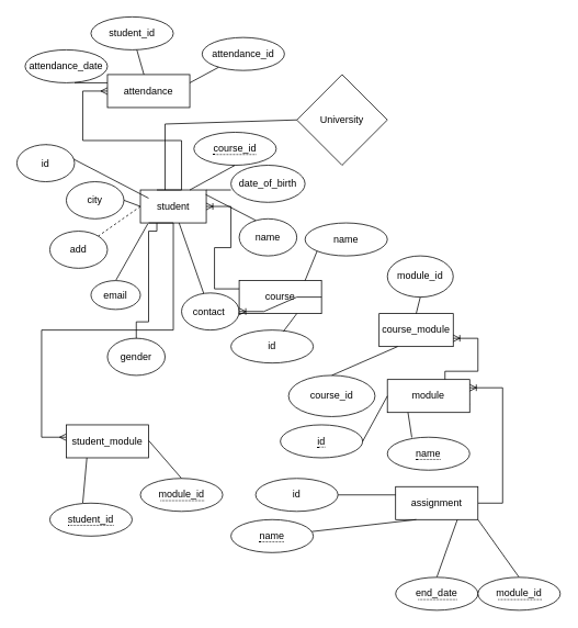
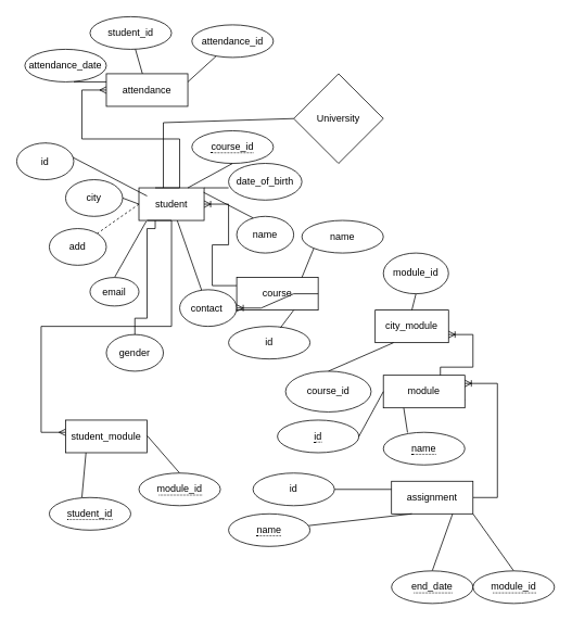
  <mxCell id="0" />
  <mxCell id="1" parent="0" />
  <mxCell id="2" value="University" style="rhombus;whiteSpace=wrap;html=1;" vertex="1" parent="1"><mxGeometry x="360" y="90" width="110" height="110" as="geometry" /></mxCell>
  <mxCell id="3" value="" style="endArrow=none;html=1;rounded=0;entryX=0;entryY=0.5;entryDx=0;entryDy=0;" edge="1" parent="1" target="2"><mxGeometry width="50" height="50" relative="1" as="geometry"><mxPoint x="200" y="240" as="sourcePoint" /><mxPoint x="410" y="150" as="targetPoint" /><Array as="points"><mxPoint x="200" y="150" /></Array></mxGeometry></mxCell>
  <mxCell id="4" style="edgeStyle=orthogonalEdgeStyle;rounded=0;orthogonalLoop=1;jettySize=auto;html=1;exitX=0.25;exitY=1;exitDx=0;exitDy=0;entryX=0.5;entryY=1;entryDx=0;entryDy=0;" edge="1" parent="1" source="5" target="16"><mxGeometry relative="1" as="geometry"><Array as="points"><mxPoint x="180" y="280" /><mxPoint x="180" y="390" /><mxPoint x="165" y="390" /></Array></mxGeometry></mxCell>
  <mxCell id="5" value="student" style="rounded=0;whiteSpace=wrap;html=1;" vertex="1" parent="1"><mxGeometry x="170" y="230" width="80" height="40" as="geometry" /></mxCell>
  <mxCell id="6" value="" style="endArrow=none;html=1;rounded=0;exitX=0.5;exitY=0;exitDx=0;exitDy=0;" edge="1" parent="1" source="12"><mxGeometry width="50" height="50" relative="1" as="geometry"><mxPoint x="300" y="310" as="sourcePoint" /><mxPoint x="180" y="240" as="targetPoint" /></mxGeometry></mxCell>
  <mxCell id="7" value="" style="endArrow=none;html=1;rounded=0;exitX=0.395;exitY=0.059;exitDx=0;exitDy=0;exitPerimeter=0;" edge="1" parent="1" source="13" target="5"><mxGeometry width="50" height="50" relative="1" as="geometry"><mxPoint x="240" y="350" as="sourcePoint" /><mxPoint x="270" y="287.5" as="targetPoint" /><Array as="points" /></mxGeometry></mxCell>
  <mxCell id="8" value="" style="endArrow=none;html=1;rounded=0;exitX=0;exitY=0.5;exitDx=0;exitDy=0;dashed=1;" edge="1" parent="1" source="5" target="14"><mxGeometry width="50" height="50" relative="1" as="geometry"><mxPoint x="330" y="298" as="sourcePoint" /><mxPoint x="100" y="270" as="targetPoint" /></mxGeometry></mxCell>
  <mxCell id="9" value="" style="endArrow=none;html=1;rounded=0;exitX=0.113;exitY=1.025;exitDx=0;exitDy=0;exitPerimeter=0;" edge="1" parent="1" source="5"><mxGeometry width="50" height="50" relative="1" as="geometry"><mxPoint x="170" y="290" as="sourcePoint" /><mxPoint x="140" y="340" as="targetPoint" /></mxGeometry></mxCell>
  <mxCell id="10" value="" style="endArrow=none;html=1;rounded=0;exitX=0.992;exitY=0.14;exitDx=0;exitDy=0;exitPerimeter=0;entryX=0.29;entryY=0.044;entryDx=0;entryDy=0;entryPerimeter=0;" edge="1" parent="1" source="5" target="11"><mxGeometry width="50" height="50" relative="1" as="geometry"><mxPoint x="350" y="318" as="sourcePoint" /><mxPoint x="320" y="260" as="targetPoint" /></mxGeometry></mxCell>
  <mxCell id="11" value="name" style="ellipse;whiteSpace=wrap;html=1;" vertex="1" parent="1"><mxGeometry x="290" y="265" width="70" height="45" as="geometry" /></mxCell>
  <mxCell id="12" value="id" style="ellipse;whiteSpace=wrap;html=1;" vertex="1" parent="1"><mxGeometry x="20" y="175" width="70" height="45" as="geometry" /></mxCell>
  <mxCell id="13" value="contact&amp;nbsp;" style="ellipse;whiteSpace=wrap;html=1;" vertex="1" parent="1"><mxGeometry x="220" y="355" width="70" height="45" as="geometry" /></mxCell>
  <mxCell id="14" value="add" style="ellipse;whiteSpace=wrap;html=1;" vertex="1" parent="1"><mxGeometry x="60" y="280" width="70" height="45" as="geometry" /></mxCell>
  <mxCell id="15" value="email" style="ellipse;whiteSpace=wrap;html=1;" vertex="1" parent="1"><mxGeometry x="110" y="340" width="60" height="35" as="geometry" /></mxCell>
  <mxCell id="16" value="gender" style="ellipse;whiteSpace=wrap;html=1;" vertex="1" parent="1"><mxGeometry x="130" y="410" width="70" height="45" as="geometry" /></mxCell>
  <mxCell id="17" value="city" style="ellipse;whiteSpace=wrap;html=1;" vertex="1" parent="1"><mxGeometry x="80" y="220" width="70" height="45" as="geometry" /></mxCell>
  <mxCell id="18" value="" style="endArrow=none;html=1;rounded=0;exitX=1;exitY=0.5;exitDx=0;exitDy=0;entryX=0;entryY=0.5;entryDx=0;entryDy=0;" edge="1" parent="1" source="17" target="5"><mxGeometry width="50" height="50" relative="1" as="geometry"><mxPoint x="130" y="310" as="sourcePoint" /><mxPoint x="160" y="250" as="targetPoint" /></mxGeometry></mxCell>
  <mxCell id="19" value="date_of_birth" style="ellipse;whiteSpace=wrap;html=1;" vertex="1" parent="1"><mxGeometry x="280" y="200" width="90" height="45" as="geometry" /></mxCell>
  <mxCell id="20" value="" style="endArrow=none;html=1;rounded=0;exitX=1;exitY=0;exitDx=0;exitDy=0;" edge="1" parent="1" source="5"><mxGeometry width="50" height="50" relative="1" as="geometry"><mxPoint x="250" y="280" as="sourcePoint" /><mxPoint x="280" y="230" as="targetPoint" /></mxGeometry></mxCell>
  <mxCell id="21" value="" style="edgeStyle=entityRelationEdgeStyle;fontSize=12;html=1;endArrow=ERmany;rounded=0;exitX=0.25;exitY=0;exitDx=0;exitDy=0;" edge="1" parent="1" source="5"><mxGeometry width="100" height="100" relative="1" as="geometry"><mxPoint x="330" y="330" as="sourcePoint" /><mxPoint x="130" y="110" as="targetPoint" /></mxGeometry></mxCell>
  <mxCell id="22" value="attendance" style="whiteSpace=wrap;html=1;align=center;" vertex="1" parent="1"><mxGeometry x="130" y="90" width="100" height="40" as="geometry" /></mxCell>
  <mxCell id="23" value="" style="endArrow=none;html=1;rounded=0;entryX=1;entryY=0.25;entryDx=0;entryDy=0;" edge="1" parent="1" source="24" target="22"><mxGeometry relative="1" as="geometry"><mxPoint x="250" y="50" as="sourcePoint" /><mxPoint x="460" y="240" as="targetPoint" /></mxGeometry></mxCell>
- <mxCell id="24" value="attendance_id" style="ellipse;whiteSpace=wrap;html=1;align=center;" vertex="1" parent="1"><mxGeometry x="245" y="45" width="100" height="40" as="geometry" /></mxCell>
+ <mxCell id="24" value="attendance_id" style="ellipse;whiteSpace=wrap;html=1;align=center;" vertex="1" parent="1"><mxGeometry x="235" y="30" width="100" height="40" as="geometry" /></mxCell>
  <mxCell id="25" value="student_id" style="ellipse;whiteSpace=wrap;html=1;align=center;" vertex="1" parent="1"><mxGeometry x="110" y="20" width="100" height="40" as="geometry" /></mxCell>
  <mxCell id="26" value="" style="endArrow=none;html=1;rounded=0;" edge="1" parent="1" source="22" target="25"><mxGeometry relative="1" as="geometry"><mxPoint x="300" y="240" as="sourcePoint" /><mxPoint x="460" y="240" as="targetPoint" /></mxGeometry></mxCell>
  <mxCell id="27" value="attendance_date" style="ellipse;whiteSpace=wrap;html=1;align=center;" vertex="1" parent="1"><mxGeometry x="30" y="60" width="100" height="40" as="geometry" /></mxCell>
  <mxCell id="28" value="" style="endArrow=none;html=1;rounded=0;entryX=0;entryY=0.25;entryDx=0;entryDy=0;" edge="1" parent="1" target="22"><mxGeometry relative="1" as="geometry"><mxPoint x="90" y="100" as="sourcePoint" /><mxPoint x="250" y="100" as="targetPoint" /></mxGeometry></mxCell>
  <mxCell id="29" value="course" style="whiteSpace=wrap;html=1;align=center;" vertex="1" parent="1"><mxGeometry x="290" y="340" width="100" height="40" as="geometry" /></mxCell>
  <mxCell id="30" value="" style="edgeStyle=entityRelationEdgeStyle;fontSize=12;html=1;endArrow=ERoneToMany;rounded=0;entryX=1;entryY=0.5;entryDx=0;entryDy=0;exitX=0;exitY=0.25;exitDx=0;exitDy=0;" edge="1" parent="1" source="29" target="5"><mxGeometry width="100" height="100" relative="1" as="geometry"><mxPoint x="450" y="390" as="sourcePoint" /><mxPoint x="550" y="290" as="targetPoint" /></mxGeometry></mxCell>
  <mxCell id="31" value="name" style="ellipse;whiteSpace=wrap;html=1;align=center;" vertex="1" parent="1"><mxGeometry x="370" y="270" width="100" height="40" as="geometry" /></mxCell>
  <mxCell id="32" value="id" style="ellipse;whiteSpace=wrap;html=1;align=center;" vertex="1" parent="1"><mxGeometry x="280" y="400" width="100" height="40" as="geometry" /></mxCell>
  <mxCell id="33" value="" style="endArrow=none;html=1;rounded=0;entryX=0.637;entryY=0.042;entryDx=0;entryDy=0;entryPerimeter=0;" edge="1" parent="1" target="32"><mxGeometry relative="1" as="geometry"><mxPoint x="360" y="380" as="sourcePoint" /><mxPoint x="580" y="340" as="targetPoint" /></mxGeometry></mxCell>
  <mxCell id="34" value="" style="endArrow=none;html=1;rounded=0;exitX=0;exitY=1;exitDx=0;exitDy=0;" edge="1" parent="1" source="31" target="29"><mxGeometry relative="1" as="geometry"><mxPoint x="430" y="350" as="sourcePoint" /><mxPoint x="590" y="350" as="targetPoint" /><Array as="points"><mxPoint x="370" y="340" /></Array></mxGeometry></mxCell>
  <mxCell id="35" value="" style="edgeStyle=entityRelationEdgeStyle;fontSize=12;html=1;endArrow=ERoneToMany;rounded=0;exitX=1;exitY=0.5;exitDx=0;exitDy=0;" edge="1" parent="1" source="29" target="13"><mxGeometry width="100" height="100" relative="1" as="geometry"><mxPoint x="450" y="390" as="sourcePoint" /><mxPoint x="470" y="410" as="targetPoint" /></mxGeometry></mxCell>
- <mxCell id="36" value="course_module" style="whiteSpace=wrap;html=1;align=center;" vertex="1" parent="1"><mxGeometry x="460" y="380" width="90" height="40" as="geometry" /></mxCell>
+ <mxCell id="36" value="city_module" style="whiteSpace=wrap;html=1;align=center;" vertex="1" parent="1"><mxGeometry x="460" y="380" width="90" height="40" as="geometry" /></mxCell>
  <mxCell id="37" value="course_id" style="ellipse;whiteSpace=wrap;html=1;" vertex="1" parent="1"><mxGeometry x="350" y="455" width="105" height="50" as="geometry" /></mxCell>
  <mxCell id="38" value="module_id" style="ellipse;whiteSpace=wrap;html=1;" vertex="1" parent="1"><mxGeometry x="470" y="310" width="80" height="50" as="geometry" /></mxCell>
  <mxCell id="39" value="" style="endArrow=none;html=1;rounded=0;entryX=0.5;entryY=0;entryDx=0;entryDy=0;exitX=0.5;exitY=1;exitDx=0;exitDy=0;" edge="1" parent="1" source="38" target="36"><mxGeometry relative="1" as="geometry"><mxPoint x="420" y="340" as="sourcePoint" /><mxPoint x="580" y="340" as="targetPoint" /></mxGeometry></mxCell>
  <mxCell id="40" value="" style="endArrow=none;html=1;rounded=0;entryX=0.5;entryY=0;entryDx=0;entryDy=0;exitX=0.25;exitY=1;exitDx=0;exitDy=0;" edge="1" parent="1" source="36" target="37"><mxGeometry relative="1" as="geometry"><mxPoint x="450" y="370" as="sourcePoint" /><mxPoint x="610" y="370" as="targetPoint" /></mxGeometry></mxCell>
  <mxCell id="41" value="" style="edgeStyle=entityRelationEdgeStyle;fontSize=12;html=1;endArrow=ERoneToMany;rounded=0;exitX=1;exitY=0.75;exitDx=0;exitDy=0;entryX=1;entryY=0.75;entryDx=0;entryDy=0;" edge="1" parent="1" source="42" target="36"><mxGeometry width="100" height="100" relative="1" as="geometry"><mxPoint x="620" y="330" as="sourcePoint" /><mxPoint x="620" y="440" as="targetPoint" /></mxGeometry></mxCell>
  <mxCell id="42" value="module" style="whiteSpace=wrap;html=1;align=center;" vertex="1" parent="1"><mxGeometry x="470" y="460" width="100" height="40" as="geometry" /></mxCell>
  <mxCell id="43" value="&lt;span style=&quot;border-bottom: 1px dotted&quot;&gt;name&lt;/span&gt;" style="ellipse;whiteSpace=wrap;html=1;align=center;" vertex="1" parent="1"><mxGeometry x="470" y="530" width="100" height="40" as="geometry" /></mxCell>
  <mxCell id="44" value="&lt;span style=&quot;border-bottom: 1px dotted&quot;&gt;id&lt;/span&gt;" style="ellipse;whiteSpace=wrap;html=1;align=center;" vertex="1" parent="1"><mxGeometry x="340" y="515" width="100" height="40" as="geometry" /></mxCell>
  <mxCell id="45" value="" style="endArrow=none;html=1;rounded=0;entryX=0.25;entryY=1;entryDx=0;entryDy=0;exitX=0.297;exitY=0.008;exitDx=0;exitDy=0;exitPerimeter=0;" edge="1" parent="1" source="43" target="42"><mxGeometry relative="1" as="geometry"><mxPoint x="490" y="550" as="sourcePoint" /><mxPoint x="470" y="600" as="targetPoint" /></mxGeometry></mxCell>
  <mxCell id="46" value="" style="endArrow=none;html=1;rounded=0;exitX=1;exitY=0.5;exitDx=0;exitDy=0;entryX=0;entryY=0.5;entryDx=0;entryDy=0;" edge="1" parent="1" source="44" target="42"><mxGeometry relative="1" as="geometry"><mxPoint x="370" y="548.67" as="sourcePoint" /><mxPoint x="530" y="548.67" as="targetPoint" /></mxGeometry></mxCell>
  <mxCell id="47" value="" style="edgeStyle=entityRelationEdgeStyle;fontSize=12;html=1;endArrow=ERmany;rounded=0;" edge="1" parent="1"><mxGeometry width="100" height="100" relative="1" as="geometry"><mxPoint x="180" y="270" as="sourcePoint" /><mxPoint x="80" y="530" as="targetPoint" /></mxGeometry></mxCell>
  <mxCell id="48" value="student_module" style="whiteSpace=wrap;html=1;align=center;" vertex="1" parent="1"><mxGeometry x="80" y="515" width="100" height="40" as="geometry" /></mxCell>
  <mxCell id="49" value="" style="endArrow=none;html=1;rounded=0;entryX=0.25;entryY=1;entryDx=0;entryDy=0;" edge="1" parent="1" target="48"><mxGeometry relative="1" as="geometry"><mxPoint x="100" y="610" as="sourcePoint" /><mxPoint x="530" y="490" as="targetPoint" /></mxGeometry></mxCell>
  <mxCell id="50" value="" style="endArrow=none;html=1;rounded=0;" edge="1" parent="1"><mxGeometry relative="1" as="geometry"><mxPoint x="180" y="534" as="sourcePoint" /><mxPoint x="220" y="580" as="targetPoint" /></mxGeometry></mxCell>
  <mxCell id="51" value="&lt;span style=&quot;border-bottom: 1px dotted&quot;&gt;student_id&lt;/span&gt;" style="ellipse;whiteSpace=wrap;html=1;align=center;" vertex="1" parent="1"><mxGeometry x="60" y="610" width="100" height="40" as="geometry" /></mxCell>
  <mxCell id="52" value="&lt;span style=&quot;border-bottom: 1px dotted&quot;&gt;module_id&lt;/span&gt;" style="ellipse;whiteSpace=wrap;html=1;align=center;" vertex="1" parent="1"><mxGeometry x="170" y="580" width="100" height="40" as="geometry" /></mxCell>
  <mxCell id="53" value="" style="edgeStyle=entityRelationEdgeStyle;fontSize=12;html=1;endArrow=ERoneToMany;rounded=0;entryX=1;entryY=0.25;entryDx=0;entryDy=0;" edge="1" parent="1" target="42"><mxGeometry width="100" height="100" relative="1" as="geometry"><mxPoint x="580" y="610" as="sourcePoint" /><mxPoint x="560" y="490" as="targetPoint" /></mxGeometry></mxCell>
  <mxCell id="54" value="assignment" style="whiteSpace=wrap;html=1;align=center;" vertex="1" parent="1"><mxGeometry x="480" y="590" width="100" height="40" as="geometry" /></mxCell>
  <mxCell id="55" value="" style="endArrow=none;html=1;rounded=0;" edge="1" parent="1"><mxGeometry relative="1" as="geometry"><mxPoint x="410" y="600" as="sourcePoint" /><mxPoint x="480" y="600" as="targetPoint" /></mxGeometry></mxCell>
  <mxCell id="56" value="" style="endArrow=none;html=1;rounded=0;exitX=0.25;exitY=1;exitDx=0;exitDy=0;" edge="1" parent="1" source="54" target="60"><mxGeometry relative="1" as="geometry"><mxPoint x="370" y="330" as="sourcePoint" /><mxPoint x="390" y="650" as="targetPoint" /></mxGeometry></mxCell>
  <mxCell id="57" value="id" style="ellipse;whiteSpace=wrap;html=1;align=center;" vertex="1" parent="1"><mxGeometry x="310" y="580" width="100" height="40" as="geometry" /></mxCell>
  <mxCell id="58" value="" style="endArrow=none;html=1;rounded=0;exitX=0.75;exitY=1;exitDx=0;exitDy=0;entryX=0.5;entryY=0;entryDx=0;entryDy=0;" edge="1" parent="1" source="54" target="61"><mxGeometry relative="1" as="geometry"><mxPoint x="525" y="650" as="sourcePoint" /><mxPoint x="570" y="690" as="targetPoint" /></mxGeometry></mxCell>
  <mxCell id="59" value="" style="endArrow=none;html=1;rounded=0;exitX=1;exitY=1;exitDx=0;exitDy=0;entryX=0.5;entryY=0;entryDx=0;entryDy=0;" edge="1" parent="1" source="54" target="62"><mxGeometry relative="1" as="geometry"><mxPoint x="535" y="660" as="sourcePoint" /><mxPoint x="610" y="680" as="targetPoint" /></mxGeometry></mxCell>
  <mxCell id="60" value="&lt;span style=&quot;border-bottom: 1px dotted&quot;&gt;name&lt;/span&gt;" style="ellipse;whiteSpace=wrap;html=1;align=center;" vertex="1" parent="1"><mxGeometry x="280" y="630" width="100" height="40" as="geometry" /></mxCell>
  <mxCell id="61" value="&lt;span style=&quot;border-bottom: 1px dotted&quot;&gt;end_date&lt;/span&gt;" style="ellipse;whiteSpace=wrap;html=1;align=center;" vertex="1" parent="1"><mxGeometry x="480" y="700" width="100" height="40" as="geometry" /></mxCell>
  <mxCell id="62" value="&lt;span style=&quot;border-bottom: 1px dotted&quot;&gt;module_id&lt;/span&gt;" style="ellipse;whiteSpace=wrap;html=1;align=center;" vertex="1" parent="1"><mxGeometry x="580" y="700" width="100" height="40" as="geometry" /></mxCell>
  <mxCell id="63" value="&lt;span style=&quot;border-bottom: 1px dotted&quot;&gt;course_id&lt;/span&gt;" style="ellipse;whiteSpace=wrap;html=1;align=center;" vertex="1" parent="1"><mxGeometry x="235" y="160" width="100" height="40" as="geometry" /></mxCell>
  <mxCell id="64" value="" style="endArrow=none;html=1;rounded=0;entryX=0.5;entryY=1;entryDx=0;entryDy=0;exitX=0.75;exitY=0;exitDx=0;exitDy=0;" edge="1" parent="1" source="5" target="63"><mxGeometry relative="1" as="geometry"><mxPoint x="370" y="430" as="sourcePoint" /><mxPoint x="530" y="430" as="targetPoint" /></mxGeometry></mxCell>
